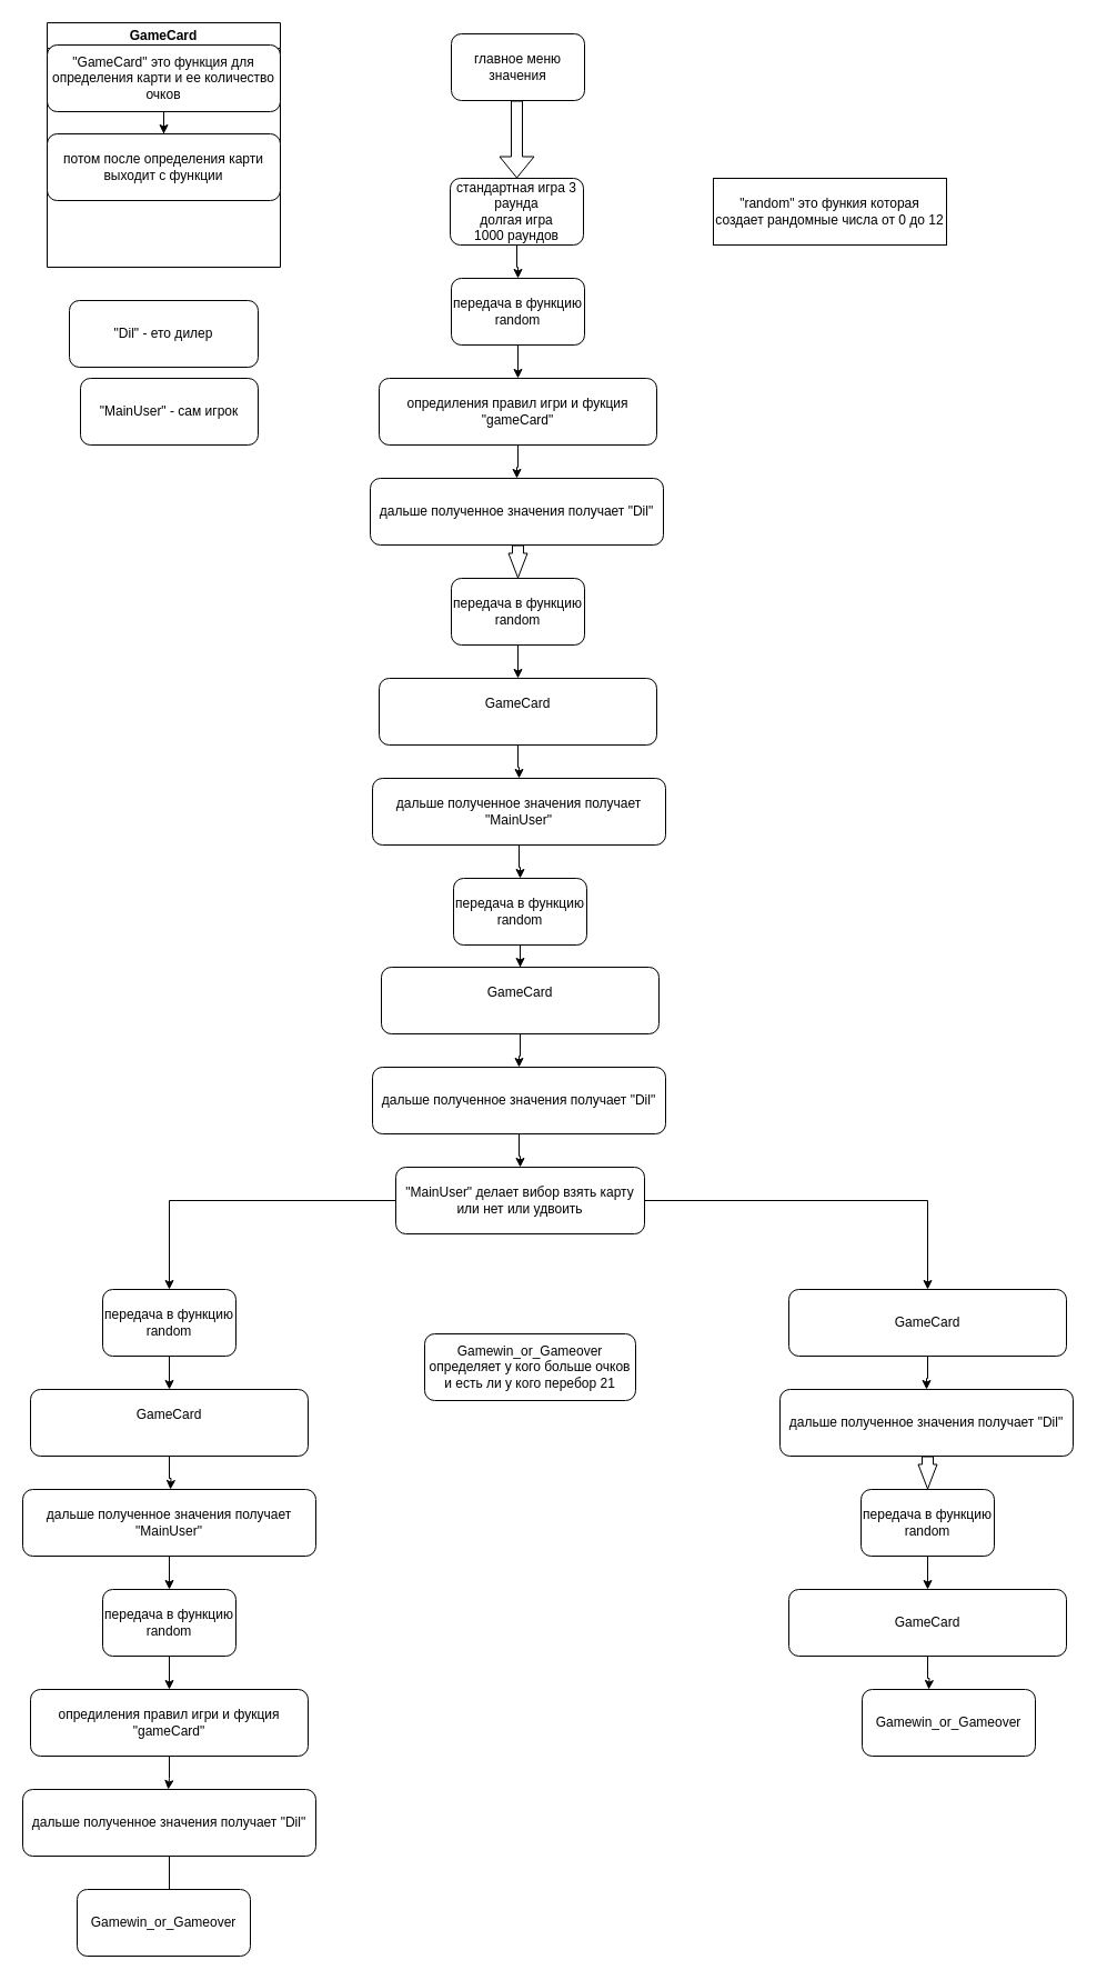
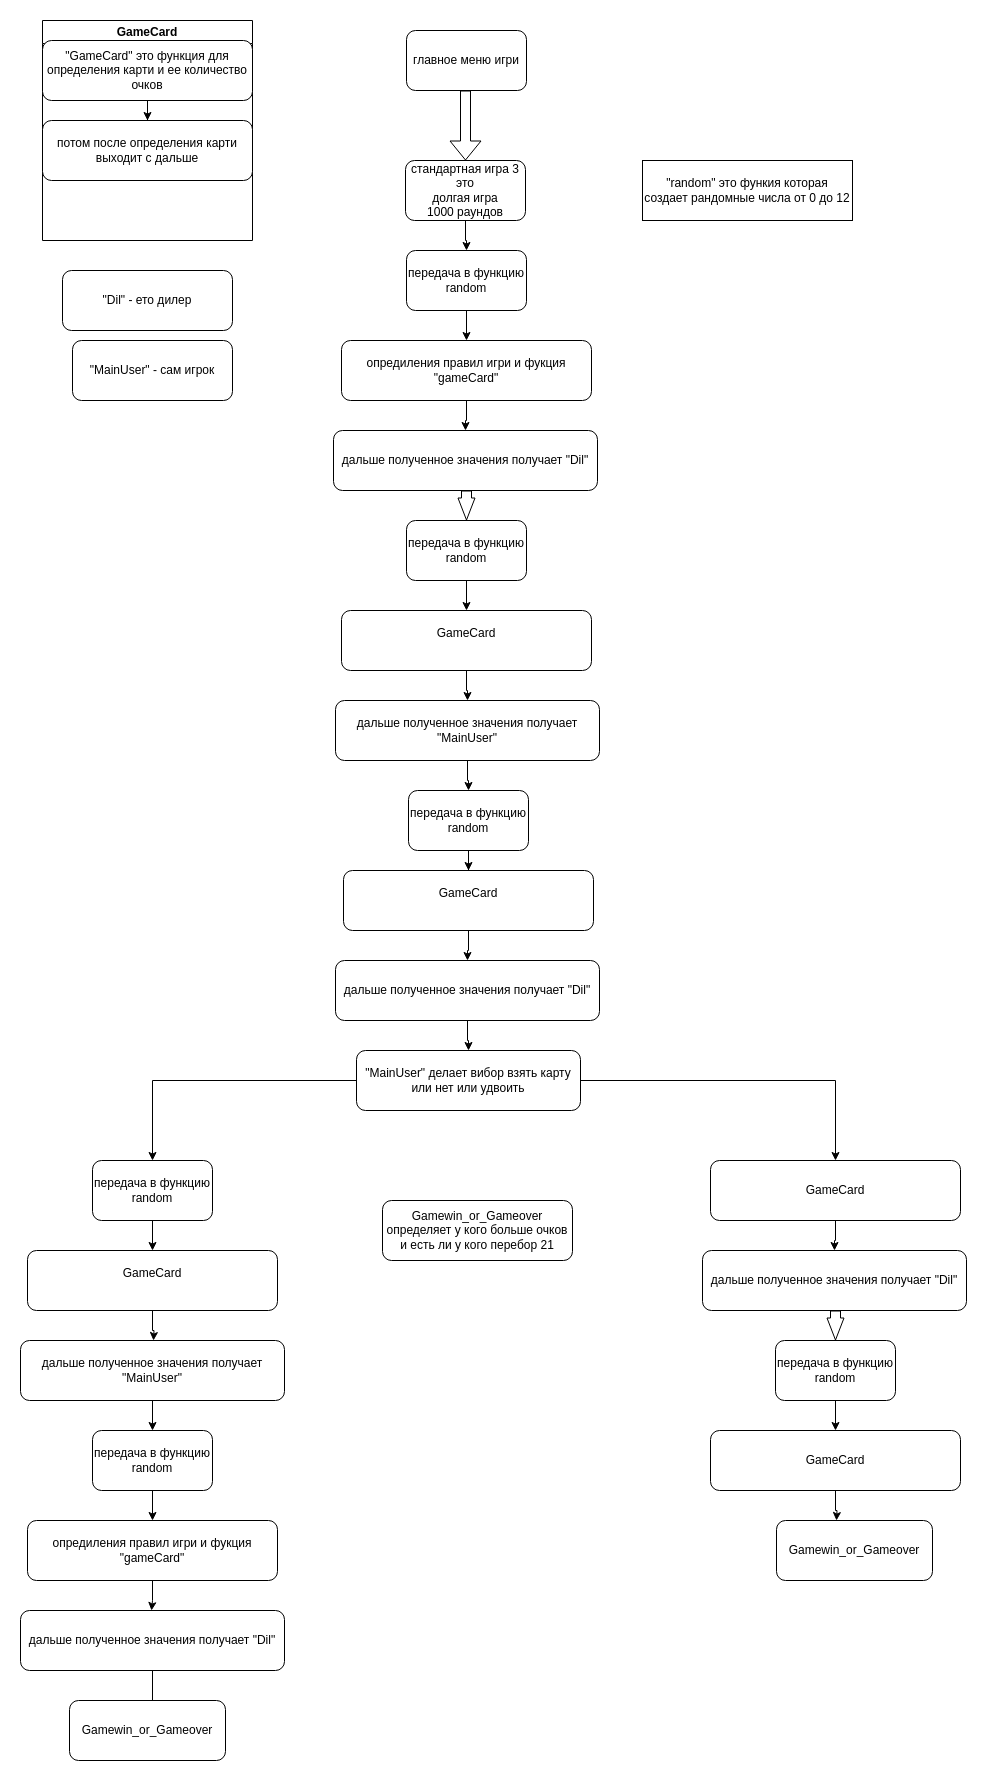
  <mxCell id="0" />
  <mxCell id="1" parent="0" />
- <mxCell id="2" value="&lt;div&gt;главное меню значения&lt;/div&gt;" style="rounded=1;whiteSpace=wrap;html=1;" vertex="1" parent="1"><mxGeometry x="406" y="30" width="120" height="60" as="geometry" /></mxCell>
+ <mxCell id="2" value="&lt;div&gt;главное меню игри&lt;/div&gt;" style="rounded=1;whiteSpace=wrap;html=1;" vertex="1" parent="1"><mxGeometry x="406" y="30" width="120" height="60" as="geometry" /></mxCell>
  <mxCell id="3" value="" style="shape=flexArrow;endArrow=classic;html=1;rounded=0;" edge="1" parent="1"><mxGeometry width="50" height="50" relative="1" as="geometry"><mxPoint x="465" y="90" as="sourcePoint" /><mxPoint x="465" y="160" as="targetPoint" /></mxGeometry></mxCell>
  <mxCell id="4" value="" style="edgeStyle=orthogonalEdgeStyle;rounded=0;orthogonalLoop=1;jettySize=auto;html=1;" edge="1" parent="1" source="5" target="13"><mxGeometry relative="1" as="geometry" /></mxCell>
  <mxCell id="5" value="опредиления правил игри и фукция &quot;gameCard&quot;" style="rounded=1;whiteSpace=wrap;html=1;" vertex="1" parent="1"><mxGeometry x="341" y="340" width="250" height="60" as="geometry" /></mxCell>
  <mxCell id="6" value="GameCard" style="swimlane;whiteSpace=wrap;html=1;" vertex="1" parent="1"><mxGeometry x="42" width="210" height="220" as="geometry" y="20" /></mxCell>
  <mxCell id="7" value="" style="edgeStyle=orthogonalEdgeStyle;rounded=0;orthogonalLoop=1;jettySize=auto;html=1;" edge="1" parent="6" source="8" target="9"><mxGeometry relative="1" as="geometry" /></mxCell>
  <mxCell id="8" value="&quot;GameCard&quot; это функция для определения карти и ее количество очков" style="rounded=1;whiteSpace=wrap;html=1;" vertex="1" parent="6"><mxGeometry y="20" width="210" height="60" as="geometry" /></mxCell>
- <mxCell id="9" value="потом после определения карти выходит с функции" style="whiteSpace=wrap;html=1;rounded=1;" vertex="1" parent="6"><mxGeometry y="100" width="210" height="60" as="geometry" /></mxCell>
+ <mxCell id="9" value="потом после определения карти выходит с дальше" style="whiteSpace=wrap;html=1;rounded=1;" vertex="1" parent="6"><mxGeometry y="100" width="210" height="60" as="geometry" /></mxCell>
  <mxCell id="10" value="" style="edgeStyle=orthogonalEdgeStyle;rounded=0;orthogonalLoop=1;jettySize=auto;html=1;" edge="1" parent="1" source="11" target="5"><mxGeometry relative="1" as="geometry" /></mxCell>
  <mxCell id="11" value="передача в функцию random" style="rounded=1;whiteSpace=wrap;html=1;" vertex="1" parent="1"><mxGeometry x="406" y="250" width="120" height="60" as="geometry" /></mxCell>
  <mxCell id="12" value="&quot;random&quot; это функия которая создает рандомные числа от 0 до 12" style="rounded=0;whiteSpace=wrap;html=1;" vertex="1" parent="1"><mxGeometry x="642" y="160" width="210" height="60" as="geometry" /></mxCell>
  <mxCell id="13" value="дальше полученное значения получает &quot;Dil&quot;" style="rounded=1;whiteSpace=wrap;html=1;" vertex="1" parent="1"><mxGeometry x="333" y="430" width="264" height="60" as="geometry" /></mxCell>
  <mxCell id="14" value="&quot;Dil&quot; - ето дилер " style="rounded=1;whiteSpace=wrap;html=1;" vertex="1" parent="1"><mxGeometry x="62" y="270" width="170" height="60" as="geometry" /></mxCell>
  <mxCell id="15" value="&quot;MainUser&quot; - сам игрок" style="rounded=1;whiteSpace=wrap;html=1;" vertex="1" parent="1"><mxGeometry x="72" y="340" width="160" height="60" as="geometry" /></mxCell>
  <mxCell id="16" value="" style="shape=flexArrow;endArrow=classic;html=1;rounded=0;endWidth=6;endSize=7;" edge="1" parent="1"><mxGeometry width="50" height="50" relative="1" as="geometry"><mxPoint x="466" y="490" as="sourcePoint" /><mxPoint x="466" y="520" as="targetPoint" /></mxGeometry></mxCell>
  <mxCell id="17" value="" style="edgeStyle=orthogonalEdgeStyle;rounded=0;orthogonalLoop=1;jettySize=auto;html=1;" edge="1" parent="1" source="18" target="20"><mxGeometry relative="1" as="geometry" /></mxCell>
  <mxCell id="18" value="передача в функцию random" style="rounded=1;whiteSpace=wrap;html=1;" vertex="1" parent="1"><mxGeometry x="406" y="520" width="120" height="60" as="geometry" /></mxCell>
  <mxCell id="19" value="" style="edgeStyle=orthogonalEdgeStyle;rounded=0;orthogonalLoop=1;jettySize=auto;html=1;" edge="1" parent="1" source="20" target="22"><mxGeometry relative="1" as="geometry" /></mxCell>
  <mxCell id="20" value="&#10;GameCard&#10;&#10;" style="rounded=1;whiteSpace=wrap;html=1;" vertex="1" parent="1"><mxGeometry x="341" y="610" width="250" height="60" as="geometry" /></mxCell>
  <mxCell id="21" value="" style="edgeStyle=orthogonalEdgeStyle;rounded=0;orthogonalLoop=1;jettySize=auto;html=1;" edge="1" parent="1" source="22" target="26"><mxGeometry relative="1" as="geometry" /></mxCell>
  <mxCell id="22" value="дальше полученное значения получает &quot;MainUser&quot;" style="rounded=1;whiteSpace=wrap;html=1;" vertex="1" parent="1"><mxGeometry x="335" y="700" width="264" height="60" as="geometry" /></mxCell>
  <mxCell id="23" value="" style="edgeStyle=orthogonalEdgeStyle;rounded=0;orthogonalLoop=1;jettySize=auto;html=1;" edge="1" source="24" target="28" parent="1"><mxGeometry relative="1" as="geometry" /></mxCell>
  <mxCell id="24" value="&#10;GameCard&#10;&#10;" style="rounded=1;whiteSpace=wrap;html=1;" vertex="1" parent="1"><mxGeometry x="343" y="870" width="250" height="60" as="geometry" /></mxCell>
  <mxCell id="25" value="" style="edgeStyle=orthogonalEdgeStyle;rounded=0;orthogonalLoop=1;jettySize=auto;html=1;" edge="1" source="26" target="24" parent="1"><mxGeometry relative="1" as="geometry" /></mxCell>
  <mxCell id="26" value="передача в функцию random" style="rounded=1;whiteSpace=wrap;html=1;" vertex="1" parent="1"><mxGeometry x="408" y="790" width="120" height="60" as="geometry" /></mxCell>
  <mxCell id="27" value="" style="edgeStyle=orthogonalEdgeStyle;rounded=0;orthogonalLoop=1;jettySize=auto;html=1;" edge="1" parent="1" source="28" target="31"><mxGeometry relative="1" as="geometry" /></mxCell>
  <mxCell id="28" value="дальше полученное значения получает &quot;Dil&quot;" style="rounded=1;whiteSpace=wrap;html=1;" vertex="1" parent="1"><mxGeometry x="335" y="960" width="264" height="60" as="geometry" /></mxCell>
  <mxCell id="29" style="edgeStyle=orthogonalEdgeStyle;rounded=0;orthogonalLoop=1;jettySize=auto;html=1;entryX=0.5;entryY=0;entryDx=0;entryDy=0;" edge="1" parent="1" source="31" target="33"><mxGeometry relative="1" as="geometry" /></mxCell>
  <mxCell id="30" style="edgeStyle=orthogonalEdgeStyle;rounded=0;orthogonalLoop=1;jettySize=auto;html=1;entryX=0.5;entryY=0;entryDx=0;entryDy=0;" edge="1" parent="1" source="31" target="47"><mxGeometry relative="1" as="geometry" /></mxCell>
  <mxCell id="31" value="&quot;MainUser&quot; делает вибор взять карту или нет или удвоить" style="rounded=1;whiteSpace=wrap;html=1;" vertex="1" parent="1"><mxGeometry x="356" y="1050" width="224" height="60" as="geometry" /></mxCell>
  <mxCell id="32" value="" style="edgeStyle=orthogonalEdgeStyle;rounded=0;orthogonalLoop=1;jettySize=auto;html=1;" edge="1" source="33" target="34" parent="1"><mxGeometry relative="1" as="geometry" /></mxCell>
  <mxCell id="33" value="GameCard" style="rounded=1;whiteSpace=wrap;html=1;" vertex="1" parent="1"><mxGeometry x="710" y="1160" width="250" height="60" as="geometry" /></mxCell>
  <mxCell id="34" value="дальше полученное значения получает &quot;Dil&quot;" style="rounded=1;whiteSpace=wrap;html=1;" vertex="1" parent="1"><mxGeometry x="702" y="1250" width="264" height="60" as="geometry" /></mxCell>
  <mxCell id="35" value="" style="shape=flexArrow;endArrow=classic;html=1;rounded=0;endWidth=6;endSize=7;" edge="1" parent="1"><mxGeometry width="50" height="50" relative="1" as="geometry"><mxPoint x="835" y="1310" as="sourcePoint" /><mxPoint x="835" y="1340" as="targetPoint" /></mxGeometry></mxCell>
  <mxCell id="36" value="" style="edgeStyle=orthogonalEdgeStyle;rounded=0;orthogonalLoop=1;jettySize=auto;html=1;" edge="1" source="37" target="39" parent="1"><mxGeometry relative="1" as="geometry" /></mxCell>
  <mxCell id="37" value="передача в функцию random" style="rounded=1;whiteSpace=wrap;html=1;" vertex="1" parent="1"><mxGeometry x="775" y="1340" width="120" height="60" as="geometry" /></mxCell>
  <mxCell id="38" value="" style="edgeStyle=orthogonalEdgeStyle;rounded=0;orthogonalLoop=1;jettySize=auto;html=1;" edge="1" source="39" parent="1"><mxGeometry relative="1" as="geometry"><mxPoint x="836" y="1520" as="targetPoint" /></mxGeometry></mxCell>
  <mxCell id="39" value="GameCard" style="rounded=1;whiteSpace=wrap;html=1;" vertex="1" parent="1"><mxGeometry x="710" y="1430" width="250" height="60" as="geometry" /></mxCell>
  <mxCell id="40" value="Gamewin_or_Gameover" style="rounded=1;whiteSpace=wrap;html=1;" vertex="1" parent="1"><mxGeometry x="776" y="1520" width="156" height="60" as="geometry" /></mxCell>
  <mxCell id="41" value="&lt;div&gt;Gamewin_or_Gameover&lt;/div&gt;&lt;div&gt;определяет у кого больше очков и есть ли у кого перебор 21&lt;br&gt;&lt;/div&gt;" style="rounded=1;whiteSpace=wrap;html=1;" vertex="1" parent="1"><mxGeometry x="382" y="1200" width="190" height="60" as="geometry" /></mxCell>
  <mxCell id="42" value="" style="edgeStyle=orthogonalEdgeStyle;rounded=0;orthogonalLoop=1;jettySize=auto;html=1;" edge="1" source="43" parent="1"><mxGeometry relative="1" as="geometry"><mxPoint x="151" y="1610" as="targetPoint" /></mxGeometry></mxCell>
  <mxCell id="43" value="опредиления правил игри и фукция &quot;gameCard&quot;" style="rounded=1;whiteSpace=wrap;html=1;" vertex="1" parent="1"><mxGeometry x="27" y="1520" width="250" height="60" as="geometry" /></mxCell>
  <mxCell id="44" value="" style="edgeStyle=orthogonalEdgeStyle;rounded=0;orthogonalLoop=1;jettySize=auto;html=1;" edge="1" source="45" target="43" parent="1"><mxGeometry relative="1" as="geometry" /></mxCell>
  <mxCell id="45" value="передача в функцию random" style="rounded=1;whiteSpace=wrap;html=1;" vertex="1" parent="1"><mxGeometry x="92" y="1430" width="120" height="60" as="geometry" /></mxCell>
  <mxCell id="46" value="" style="edgeStyle=orthogonalEdgeStyle;rounded=0;orthogonalLoop=1;jettySize=auto;html=1;" edge="1" source="47" target="49" parent="1"><mxGeometry relative="1" as="geometry" /></mxCell>
  <mxCell id="47" value="передача в функцию random" style="rounded=1;whiteSpace=wrap;html=1;" vertex="1" parent="1"><mxGeometry x="92" y="1160" width="120" height="60" as="geometry" /></mxCell>
  <mxCell id="48" value="" style="edgeStyle=orthogonalEdgeStyle;rounded=0;orthogonalLoop=1;jettySize=auto;html=1;" edge="1" source="49" parent="1"><mxGeometry relative="1" as="geometry"><mxPoint x="153" y="1340" as="targetPoint" /></mxGeometry></mxCell>
  <mxCell id="49" value="&#10;GameCard&#10;&#10;" style="rounded=1;whiteSpace=wrap;html=1;" vertex="1" parent="1"><mxGeometry x="27" y="1250" width="250" height="60" as="geometry" /></mxCell>
  <mxCell id="50" style="edgeStyle=orthogonalEdgeStyle;rounded=0;orthogonalLoop=1;jettySize=auto;html=1;" edge="1" parent="1" source="51" target="45"><mxGeometry relative="1" as="geometry" /></mxCell>
  <mxCell id="51" value="дальше полученное значения получает &quot;MainUser&quot;" style="rounded=1;whiteSpace=wrap;html=1;" vertex="1" parent="1"><mxGeometry x="20" y="1340" width="264" height="60" as="geometry" /></mxCell>
  <mxCell id="52" style="edgeStyle=orthogonalEdgeStyle;rounded=0;orthogonalLoop=1;jettySize=auto;html=1;entryX=0.532;entryY=0.167;entryDx=0;entryDy=0;entryPerimeter=0;" edge="1" parent="1" source="53" target="54"><mxGeometry relative="1" as="geometry" /></mxCell>
  <mxCell id="53" value="дальше полученное значения получает &quot;Dil&quot;" style="rounded=1;whiteSpace=wrap;html=1;" vertex="1" parent="1"><mxGeometry x="20" y="1610" width="264" height="60" as="geometry" /></mxCell>
  <mxCell id="54" value="Gamewin_or_Gameover" style="rounded=1;whiteSpace=wrap;html=1;" vertex="1" parent="1"><mxGeometry x="69" y="1700" width="156" height="60" as="geometry" /></mxCell>
  <mxCell id="55" value="" style="edgeStyle=orthogonalEdgeStyle;rounded=0;orthogonalLoop=1;jettySize=auto;html=1;" edge="1" parent="1" source="56" target="11"><mxGeometry relative="1" as="geometry" /></mxCell>
- <mxCell id="56" value="&lt;div&gt;стандартная игра 3 раунда&lt;/div&gt;&lt;div&gt;долгая игра&lt;/div&gt;&lt;div&gt;1000 раундов&lt;br&gt;&lt;/div&gt;" style="rounded=1;whiteSpace=wrap;html=1;" vertex="1" parent="1"><mxGeometry x="405" y="160" width="120" height="60" as="geometry" /></mxCell>
+ <mxCell id="56" value="&lt;div&gt;стандартная игра 3 это&lt;/div&gt;&lt;div&gt;долгая игра&lt;/div&gt;&lt;div&gt;1000 раундов&lt;br&gt;&lt;/div&gt;" style="rounded=1;whiteSpace=wrap;html=1;" vertex="1" parent="1"><mxGeometry x="405" y="160" width="120" height="60" as="geometry" /></mxCell>
